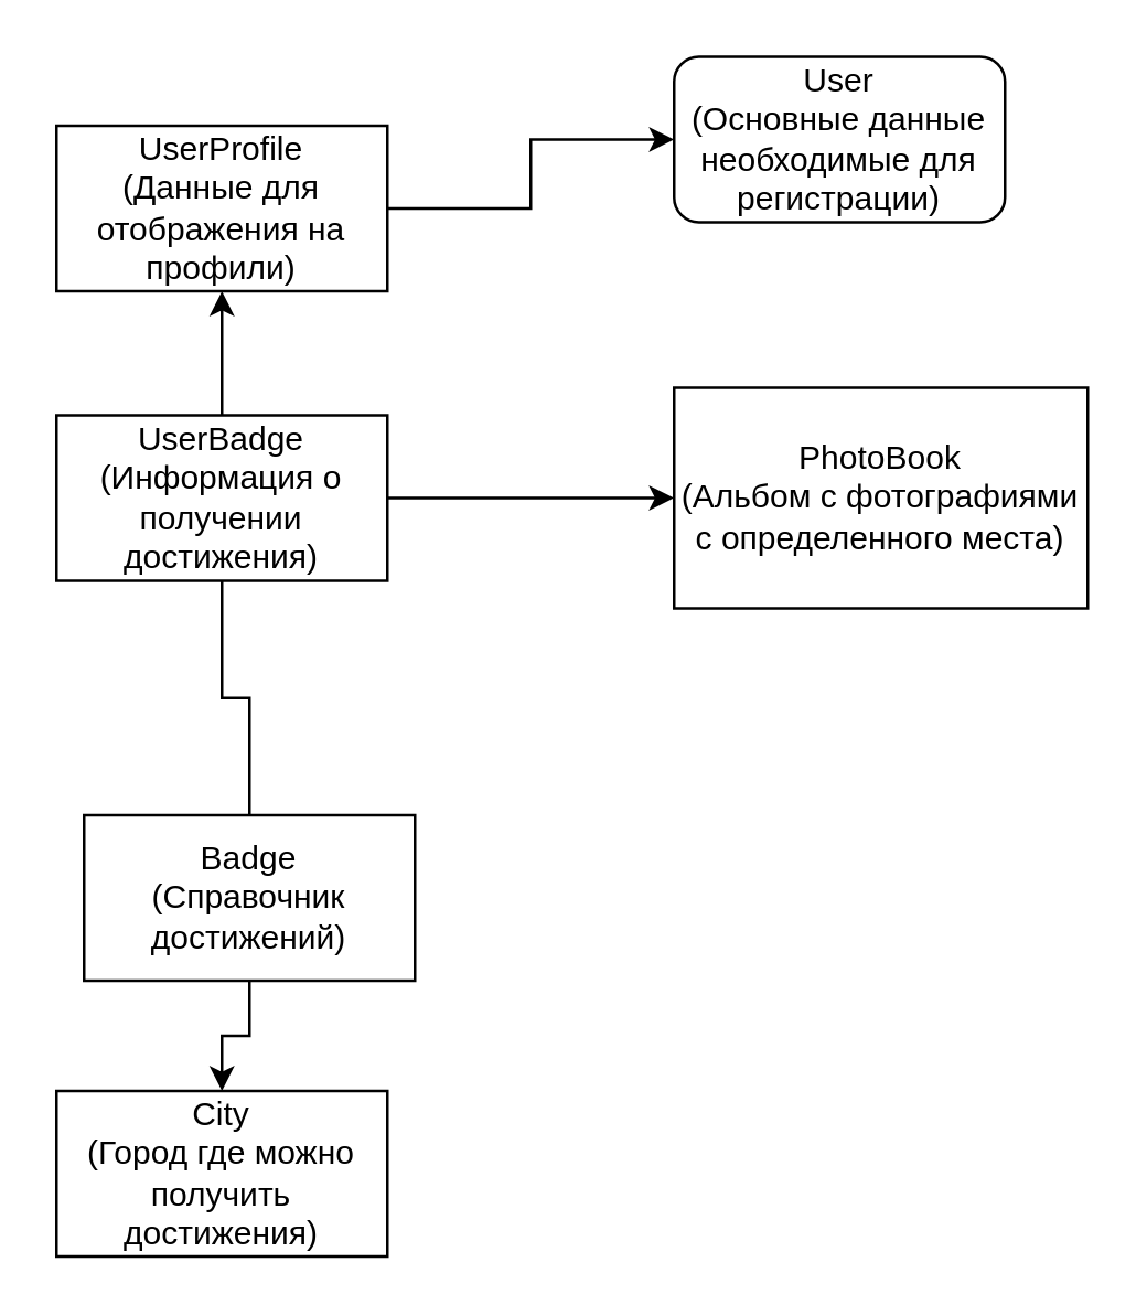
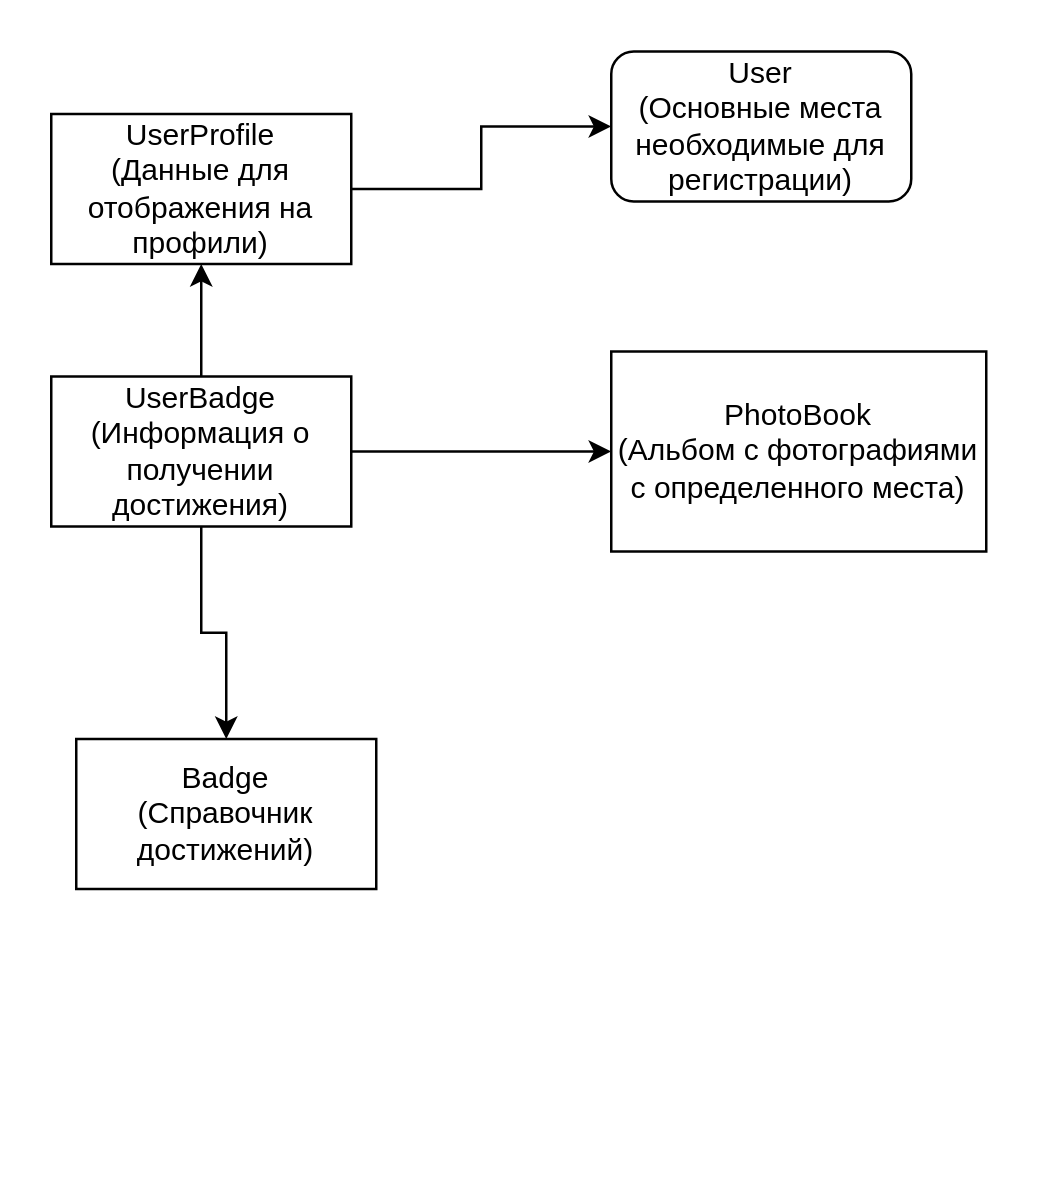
  <mxCell id="0" />
  <mxCell id="1" parent="0" />
- <mxCell id="2" value="User&lt;br&gt;(Основные данные необходимые для регистрации)" style="rounded=1;whiteSpace=wrap;html=1;" vertex="1" parent="1"><mxGeometry x="244" y="20" width="120" height="60" as="geometry" /></mxCell>
- <mxCell id="3" style="edgeStyle=orthogonalEdgeStyle;rounded=0;orthogonalLoop=1;jettySize=auto;html=1;" edge="1" parent="1" source="4" target="5"><mxGeometry relative="1" as="geometry" /></mxCell>
+ <mxCell id="2" value="User&lt;br&gt;(Основные места необходимые для регистрации)" style="rounded=1;whiteSpace=wrap;html=1;" vertex="1" parent="1"><mxGeometry x="244" y="20" width="120" height="60" as="geometry" /></mxCell>
  <mxCell id="4" value="Badge&lt;br&gt;(Справочник достижений)" style="whiteSpace=wrap;html=1;" vertex="1" parent="1"><mxGeometry x="30" y="295" width="120" height="60" as="geometry" /></mxCell>
- <mxCell id="5" value="City&lt;br&gt;(Город где можно получить достижения)" style="whiteSpace=wrap;html=1;" vertex="1" parent="1"><mxGeometry x="20" y="395" width="120" height="60" as="geometry" /></mxCell>
  <mxCell id="6" value="PhotoBook&lt;br&gt;(Альбом с фотографиями с определенного места)" style="whiteSpace=wrap;html=1;" vertex="1" parent="1"><mxGeometry x="244" y="140" width="150" height="80" as="geometry" /></mxCell>
  <mxCell id="7" style="edgeStyle=orthogonalEdgeStyle;rounded=0;orthogonalLoop=1;jettySize=auto;html=1;entryX=0;entryY=0.5;entryDx=0;entryDy=0;" edge="1" parent="1" source="8" target="2"><mxGeometry relative="1" as="geometry" /></mxCell>
  <mxCell id="8" value="UserProfile&lt;br&gt;(Данные для отображения на профили)" style="whiteSpace=wrap;html=1;" vertex="1" parent="1"><mxGeometry x="20" y="45" width="120" height="60" as="geometry" /></mxCell>
  <mxCell id="9" style="edgeStyle=orthogonalEdgeStyle;rounded=0;orthogonalLoop=1;jettySize=auto;html=1;entryX=0.5;entryY=1;entryDx=0;entryDy=0;" edge="1" parent="1" source="12" target="8"><mxGeometry relative="1" as="geometry" /></mxCell>
  <mxCell id="10" style="edgeStyle=orthogonalEdgeStyle;rounded=0;orthogonalLoop=1;jettySize=auto;html=1;" edge="1" parent="1" source="12" target="6"><mxGeometry relative="1" as="geometry" /></mxCell>
- <mxCell id="11" style="edgeStyle=orthogonalEdgeStyle;rounded=0;orthogonalLoop=1;jettySize=auto;html=1;endArrow=none;" edge="1" parent="1" source="12" target="4"><mxGeometry relative="1" as="geometry"><Array as="points" /></mxGeometry></mxCell>
+ <mxCell id="11" style="edgeStyle=orthogonalEdgeStyle;rounded=0;orthogonalLoop=1;jettySize=auto;html=1;" edge="1" parent="1" source="12" target="4"><mxGeometry relative="1" as="geometry"><Array as="points" /></mxGeometry></mxCell>
  <mxCell id="12" value="UserBadge&lt;br&gt;(Информация о получении достижения)" style="whiteSpace=wrap;html=1;" vertex="1" parent="1"><mxGeometry x="20" y="150" width="120" height="60" as="geometry" /></mxCell>
